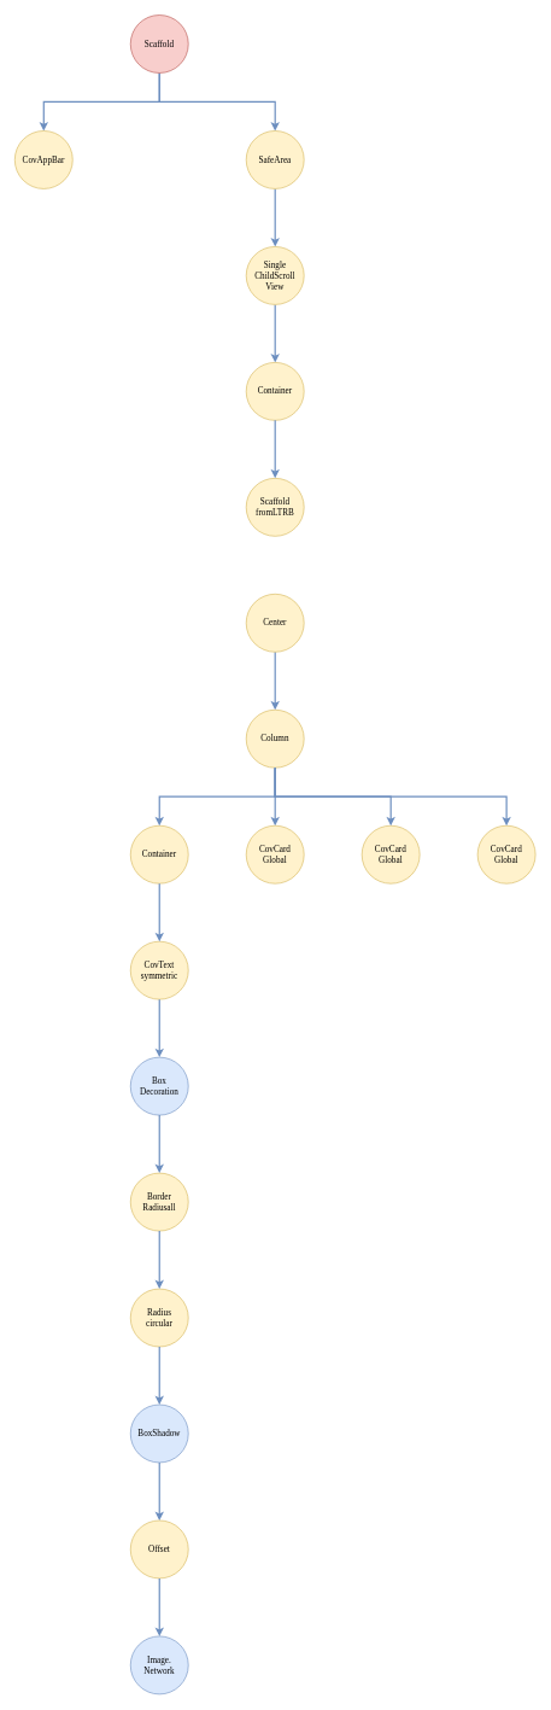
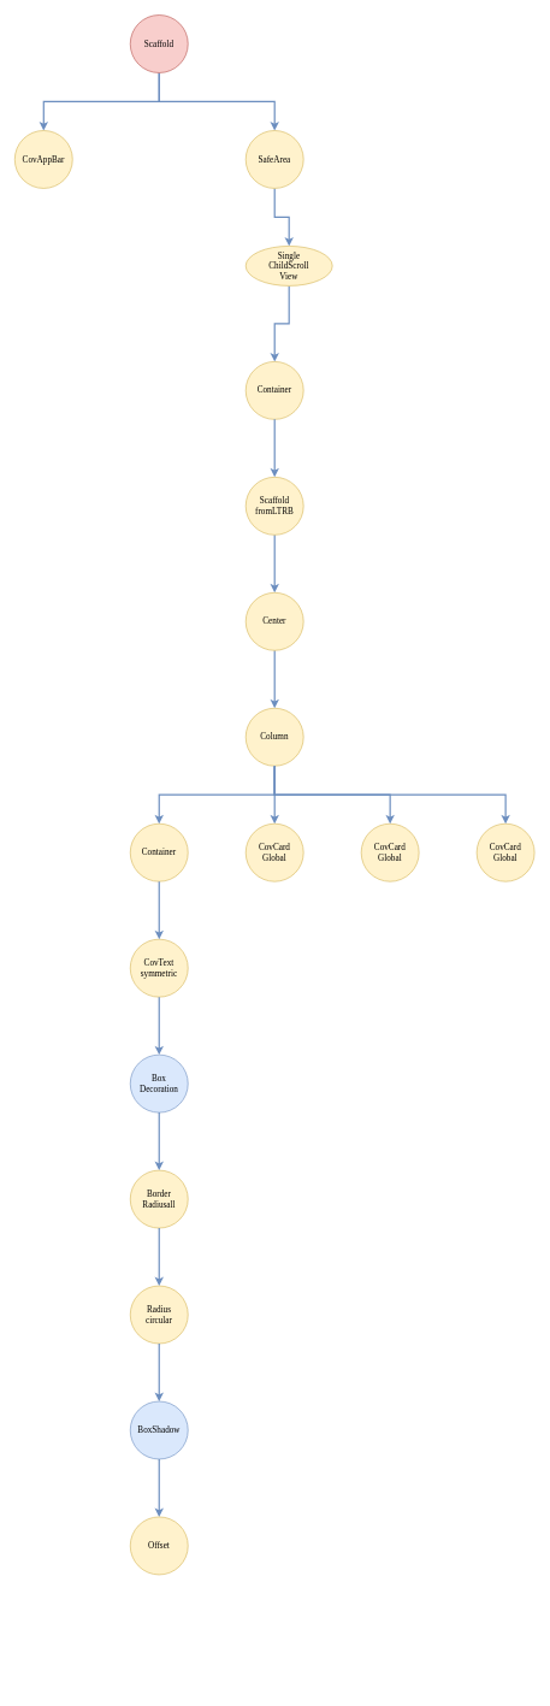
  <mxCell id="0" />
  <mxCell id="1" parent="0" />
  <mxCell id="2" style="edgeStyle=orthogonalEdgeStyle;rounded=0;orthogonalLoop=1;jettySize=auto;html=1;strokeWidth=2;fillColor=#dae8fc;strokeColor=#6c8ebf;" parent="1" source="4" target="7" edge="1"><mxGeometry relative="1" as="geometry"><Array as="points"><mxPoint x="220" y="140" /><mxPoint x="60" y="140" /></Array></mxGeometry></mxCell>
  <mxCell id="3" style="edgeStyle=orthogonalEdgeStyle;rounded=0;orthogonalLoop=1;jettySize=auto;html=1;strokeWidth=2;fillColor=#dae8fc;strokeColor=#6c8ebf;" parent="1" source="4" target="6" edge="1"><mxGeometry relative="1" as="geometry"><Array as="points"><mxPoint x="220" y="140" /><mxPoint x="380" y="140" /></Array></mxGeometry></mxCell>
  <mxCell id="4" value="Scaffold" style="ellipse;whiteSpace=wrap;html=1;aspect=fixed;fontFamily=Verdana;fillColor=#f8cecc;strokeColor=#b85450;" parent="1" vertex="1"><mxGeometry x="180" y="20" width="80" height="80" as="geometry" /></mxCell>
  <mxCell id="5" style="edgeStyle=orthogonalEdgeStyle;rounded=0;orthogonalLoop=1;jettySize=auto;html=1;strokeWidth=2;fillColor=#dae8fc;strokeColor=#6c8ebf;" parent="1" source="6" target="9" edge="1"><mxGeometry relative="1" as="geometry" /></mxCell>
  <mxCell id="6" value="SafeArea" style="ellipse;whiteSpace=wrap;html=1;aspect=fixed;fontFamily=Verdana;fillColor=#fff2cc;strokeColor=#d6b656;" parent="1" vertex="1"><mxGeometry x="340" y="180" width="80" height="80" as="geometry" /></mxCell>
  <mxCell id="7" value="CovAppBar" style="ellipse;whiteSpace=wrap;html=1;aspect=fixed;fontFamily=Verdana;fillColor=#fff2cc;strokeColor=#d6b656;" parent="1" vertex="1"><mxGeometry x="20" y="180" width="80" height="80" as="geometry" /></mxCell>
  <mxCell id="8" style="edgeStyle=orthogonalEdgeStyle;rounded=0;orthogonalLoop=1;jettySize=auto;html=1;strokeWidth=2;fillColor=#dae8fc;strokeColor=#6c8ebf;" parent="1" source="9" target="11" edge="1"><mxGeometry relative="1" as="geometry" /></mxCell>
- <mxCell id="9" value="&lt;div&gt;Single&lt;/div&gt;&lt;div&gt;ChildScroll&lt;/div&gt;&lt;div&gt;View&lt;br&gt;&lt;/div&gt;" style="ellipse;whiteSpace=wrap;html=1;aspect=fixed;fontFamily=Verdana;fillColor=#fff2cc;strokeColor=#d6b656;" parent="1" vertex="1"><mxGeometry x="340" y="340" width="80" height="80" as="geometry" /></mxCell>
+ <mxCell id="9" value="&lt;div&gt;Single&lt;/div&gt;&lt;div&gt;ChildScroll&lt;/div&gt;&lt;div&gt;View&lt;br&gt;&lt;/div&gt;" style="ellipse;whiteSpace=wrap;html=1;aspect=fixed;fontFamily=Verdana;fillColor=#fff2cc;strokeColor=#d6b656;" parent="1" vertex="1"><mxGeometry x="340" y="340" width="120" height="55" as="geometry" /></mxCell>
+ <mxCell id="10" style="edgeStyle=orthogonalEdgeStyle;rounded=0;orthogonalLoop=1;jettySize=auto;html=1;exitX=0.5;exitY=1;exitDx=0;exitDy=0;fillColor=#dae8fc;strokeColor=#6c8ebf;strokeWidth=2;" parent="1" source="21" target="13" edge="1"><mxGeometry relative="1" as="geometry"><mxPoint x="380" y="810" as="sourcePoint" /></mxGeometry></mxCell>
  <mxCell id="11" value="Container" style="ellipse;whiteSpace=wrap;html=1;aspect=fixed;fontFamily=Verdana;fillColor=#fff2cc;strokeColor=#d6b656;" parent="1" vertex="1"><mxGeometry x="340" y="500" width="80" height="80" as="geometry" /></mxCell>
  <mxCell id="12" style="edgeStyle=orthogonalEdgeStyle;rounded=0;orthogonalLoop=1;jettySize=auto;html=1;fillColor=#dae8fc;strokeColor=#6c8ebf;strokeWidth=2;" parent="1" source="13" target="15" edge="1"><mxGeometry relative="1" as="geometry" /></mxCell>
  <mxCell id="13" value="Center" style="ellipse;whiteSpace=wrap;html=1;aspect=fixed;fontFamily=Verdana;fillColor=#fff2cc;strokeColor=#d6b656;" parent="1" vertex="1"><mxGeometry x="340" y="820" width="80" height="80" as="geometry" /></mxCell>
  <mxCell id="14" style="edgeStyle=orthogonalEdgeStyle;rounded=0;orthogonalLoop=1;jettySize=auto;html=1;fillColor=#dae8fc;strokeColor=#6c8ebf;strokeWidth=2;" parent="1" source="15" target="17" edge="1"><mxGeometry relative="1" as="geometry" /></mxCell>
  <mxCell id="15" value="Column" style="ellipse;whiteSpace=wrap;html=1;aspect=fixed;fontFamily=Verdana;fillColor=#fff2cc;strokeColor=#d6b656;" parent="1" vertex="1"><mxGeometry x="340" y="980" width="80" height="80" as="geometry" /></mxCell>
  <mxCell id="16" value="Container" style="ellipse;whiteSpace=wrap;html=1;aspect=fixed;fontFamily=Verdana;fillColor=#fff2cc;strokeColor=#d6b656;" parent="1" vertex="1"><mxGeometry x="180" y="1140" width="80" height="80" as="geometry" /></mxCell>
  <mxCell id="17" value="&lt;div&gt;CovCard&lt;/div&gt;&lt;div&gt;Global&lt;br&gt;&lt;/div&gt;" style="ellipse;whiteSpace=wrap;html=1;aspect=fixed;fontFamily=Verdana;fillColor=#fff2cc;strokeColor=#d6b656;" parent="1" vertex="1"><mxGeometry x="340" y="1140" width="80" height="80" as="geometry" /></mxCell>
  <mxCell id="18" value="&lt;div&gt;CovCard&lt;/div&gt;&lt;div&gt;Global&lt;br&gt;&lt;/div&gt;" style="ellipse;whiteSpace=wrap;html=1;aspect=fixed;fontFamily=Verdana;fillColor=#fff2cc;strokeColor=#d6b656;" parent="1" vertex="1"><mxGeometry x="500" y="1140" width="80" height="80" as="geometry" /></mxCell>
  <mxCell id="19" value="&lt;div&gt;CovCard&lt;/div&gt;&lt;div&gt;Global&lt;br&gt;&lt;/div&gt;" style="ellipse;whiteSpace=wrap;html=1;aspect=fixed;fontFamily=Verdana;fillColor=#fff2cc;strokeColor=#d6b656;" parent="1" vertex="1"><mxGeometry x="660" y="1140" width="80" height="80" as="geometry" /></mxCell>
- <mxCell id="20" value="&lt;div&gt;Image.&lt;/div&gt;&lt;div&gt;Network&lt;br&gt;&lt;/div&gt;" style="ellipse;whiteSpace=wrap;html=1;aspect=fixed;fontFamily=Verdana;fillColor=#dae8fc;strokeColor=#6c8ebf;" parent="1" vertex="1"><mxGeometry x="180" y="2260" width="80" height="80" as="geometry" /></mxCell>
  <mxCell id="21" value="&lt;div&gt;Scaffold&lt;/div&gt;&lt;div&gt;fromLTRB&lt;br&gt;&lt;/div&gt;" style="ellipse;whiteSpace=wrap;html=1;aspect=fixed;fontFamily=Verdana;fillColor=#fff2cc;strokeColor=#d6b656;" vertex="1" parent="1"><mxGeometry x="340" y="660" width="80" height="80" as="geometry" /></mxCell>
  <mxCell id="22" value="" style="endArrow=classic;html=1;strokeWidth=2;fontFamily=Verdana;exitX=0.5;exitY=1;exitDx=0;exitDy=0;entryX=0.5;entryY=0;entryDx=0;entryDy=0;fillColor=#dae8fc;strokeColor=#6c8ebf;" edge="1" parent="1" source="11" target="21"><mxGeometry width="50" height="50" relative="1" as="geometry"><mxPoint x="420" y="690" as="sourcePoint" /><mxPoint x="470" y="640" as="targetPoint" /></mxGeometry></mxCell>
  <mxCell id="23" value="&lt;div&gt;CovText&lt;/div&gt;&lt;div&gt;symmetric&lt;br&gt;&lt;/div&gt;" style="ellipse;whiteSpace=wrap;html=1;aspect=fixed;fontFamily=Verdana;fillColor=#fff2cc;strokeColor=#d6b656;" vertex="1" parent="1"><mxGeometry x="180" y="1300" width="80" height="80" as="geometry" /></mxCell>
  <mxCell id="24" value="&lt;div&gt;Box&lt;/div&gt;&lt;div&gt;Decoration&lt;br&gt;&lt;/div&gt;" style="ellipse;whiteSpace=wrap;html=1;aspect=fixed;fontFamily=Verdana;fillColor=#dae8fc;strokeColor=#6c8ebf;" vertex="1" parent="1"><mxGeometry x="180" y="1460" width="80" height="80" as="geometry" /></mxCell>
  <mxCell id="25" value="&lt;div&gt;Border&lt;/div&gt;&lt;div&gt;Radiusall&lt;br&gt;&lt;/div&gt;" style="ellipse;whiteSpace=wrap;html=1;aspect=fixed;fontFamily=Verdana;fillColor=#fff2cc;strokeColor=#d6b656;" vertex="1" parent="1"><mxGeometry x="180" y="1620" width="80" height="80" as="geometry" /></mxCell>
  <mxCell id="26" value="&lt;div&gt;Radius&lt;/div&gt;&lt;div&gt;circular&lt;br&gt;&lt;/div&gt;" style="ellipse;whiteSpace=wrap;html=1;aspect=fixed;fontFamily=Verdana;fillColor=#fff2cc;strokeColor=#d6b656;" vertex="1" parent="1"><mxGeometry x="180" y="1780" width="80" height="80" as="geometry" /></mxCell>
  <mxCell id="27" value="BoxShadow" style="ellipse;whiteSpace=wrap;html=1;aspect=fixed;fontFamily=Verdana;fillColor=#dae8fc;strokeColor=#6c8ebf;" vertex="1" parent="1"><mxGeometry x="180" y="1940" width="80" height="80" as="geometry" /></mxCell>
  <mxCell id="28" value="" style="edgeStyle=elbowEdgeStyle;elbow=vertical;endArrow=classic;html=1;strokeWidth=2;fontFamily=Verdana;exitX=0.5;exitY=1;exitDx=0;exitDy=0;rounded=0;fillColor=#dae8fc;strokeColor=#6c8ebf;" edge="1" parent="1" source="15" target="16"><mxGeometry width="50" height="50" relative="1" as="geometry"><mxPoint x="120" y="1150" as="sourcePoint" /><mxPoint x="170" y="1100" as="targetPoint" /></mxGeometry></mxCell>
  <mxCell id="29" value="" style="edgeStyle=elbowEdgeStyle;elbow=vertical;endArrow=classic;html=1;strokeWidth=2;fontFamily=Verdana;exitX=0.5;exitY=1;exitDx=0;exitDy=0;rounded=0;fillColor=#dae8fc;strokeColor=#6c8ebf;" edge="1" parent="1" source="15" target="18"><mxGeometry width="50" height="50" relative="1" as="geometry"><mxPoint x="470" y="1150" as="sourcePoint" /><mxPoint x="520" y="1100" as="targetPoint" /></mxGeometry></mxCell>
  <mxCell id="30" value="" style="edgeStyle=elbowEdgeStyle;elbow=vertical;endArrow=classic;html=1;strokeWidth=2;fontFamily=Verdana;entryX=0.5;entryY=0;entryDx=0;entryDy=0;rounded=0;fillColor=#dae8fc;strokeColor=#6c8ebf;" edge="1" parent="1" source="15" target="19"><mxGeometry width="50" height="50" relative="1" as="geometry"><mxPoint x="330" y="1150" as="sourcePoint" /><mxPoint x="380" y="1100" as="targetPoint" /></mxGeometry></mxCell>
  <mxCell id="31" value="" style="endArrow=classic;html=1;strokeWidth=2;fontFamily=Verdana;exitX=0.5;exitY=1;exitDx=0;exitDy=0;entryX=0.5;entryY=0;entryDx=0;entryDy=0;fillColor=#dae8fc;strokeColor=#6c8ebf;" edge="1" parent="1" source="16" target="23"><mxGeometry width="50" height="50" relative="1" as="geometry"><mxPoint x="330" y="1350" as="sourcePoint" /><mxPoint x="380" y="1300" as="targetPoint" /></mxGeometry></mxCell>
  <mxCell id="32" value="" style="endArrow=classic;html=1;strokeWidth=2;fontFamily=Verdana;exitX=0.5;exitY=1;exitDx=0;exitDy=0;entryX=0.5;entryY=0;entryDx=0;entryDy=0;fillColor=#dae8fc;strokeColor=#6c8ebf;" edge="1" parent="1" source="23" target="24"><mxGeometry width="50" height="50" relative="1" as="geometry"><mxPoint x="330" y="1440" as="sourcePoint" /><mxPoint x="380" y="1390" as="targetPoint" /></mxGeometry></mxCell>
  <mxCell id="33" value="" style="endArrow=classic;html=1;strokeWidth=2;fontFamily=Verdana;exitX=0.5;exitY=1;exitDx=0;exitDy=0;entryX=0.5;entryY=0;entryDx=0;entryDy=0;fillColor=#dae8fc;strokeColor=#6c8ebf;" edge="1" parent="1" source="24" target="25"><mxGeometry width="50" height="50" relative="1" as="geometry"><mxPoint x="330" y="1560" as="sourcePoint" /><mxPoint x="380" y="1510" as="targetPoint" /></mxGeometry></mxCell>
  <mxCell id="34" value="" style="endArrow=classic;html=1;strokeWidth=2;fontFamily=Verdana;exitX=0.5;exitY=1;exitDx=0;exitDy=0;fillColor=#dae8fc;strokeColor=#6c8ebf;" edge="1" parent="1" source="25" target="26"><mxGeometry width="50" height="50" relative="1" as="geometry"><mxPoint x="330" y="1710" as="sourcePoint" /><mxPoint x="380" y="1660" as="targetPoint" /></mxGeometry></mxCell>
  <mxCell id="35" value="" style="endArrow=classic;html=1;strokeWidth=2;fontFamily=Verdana;exitX=0.5;exitY=1;exitDx=0;exitDy=0;entryX=0.5;entryY=0;entryDx=0;entryDy=0;fillColor=#dae8fc;strokeColor=#6c8ebf;" edge="1" parent="1" source="26" target="27"><mxGeometry width="50" height="50" relative="1" as="geometry"><mxPoint x="330" y="1980" as="sourcePoint" /><mxPoint x="380" y="1930" as="targetPoint" /></mxGeometry></mxCell>
  <mxCell id="36" value="" style="endArrow=classic;html=1;strokeWidth=2;fontFamily=Verdana;exitX=0.5;exitY=1;exitDx=0;exitDy=0;entryX=0.5;entryY=0;entryDx=0;entryDy=0;fillColor=#dae8fc;strokeColor=#6c8ebf;" edge="1" parent="1" source="27" target="37"><mxGeometry width="50" height="50" relative="1" as="geometry"><mxPoint x="330" y="2130" as="sourcePoint" /><mxPoint x="220" y="2070" as="targetPoint" /></mxGeometry></mxCell>
  <mxCell id="37" value="Offset" style="ellipse;whiteSpace=wrap;html=1;aspect=fixed;fontFamily=Verdana;fillColor=#fff2cc;strokeColor=#d6b656;" vertex="1" parent="1"><mxGeometry x="180" y="2100" width="80" height="80" as="geometry" /></mxCell>
- <mxCell id="38" value="" style="endArrow=classic;html=1;strokeWidth=2;fontFamily=Verdana;exitX=0.5;exitY=1;exitDx=0;exitDy=0;entryX=0.5;entryY=0;entryDx=0;entryDy=0;fillColor=#dae8fc;strokeColor=#6c8ebf;" edge="1" parent="1" source="37" target="20"><mxGeometry width="50" height="50" relative="1" as="geometry"><mxPoint x="280" y="2240" as="sourcePoint" /><mxPoint x="330" y="2190" as="targetPoint" /></mxGeometry></mxCell>
